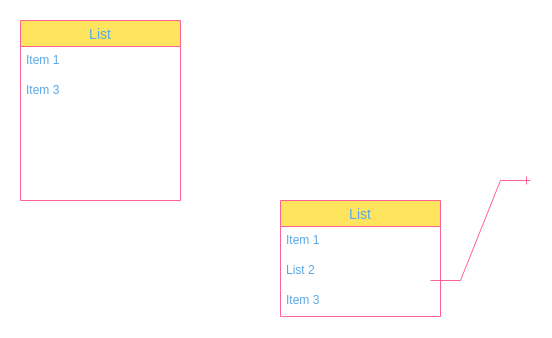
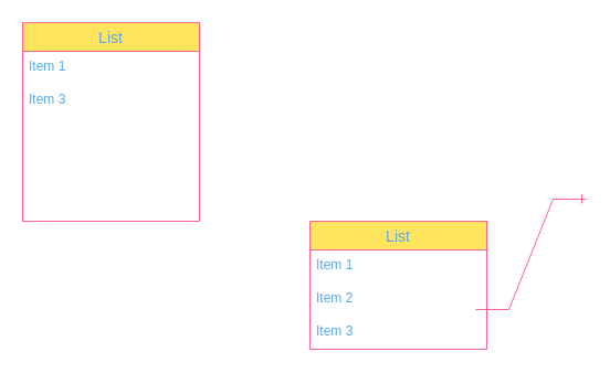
  <mxCell id="0" />
  <mxCell id="1" parent="0" />
  <mxCell id="2" value="List" style="swimlane;fontStyle=0;childLayout=stackLayout;horizontal=1;startSize=26;horizontalStack=0;resizeParent=1;resizeParentMax=0;resizeLast=0;collapsible=1;marginBottom=0;align=center;fontSize=14;strokeColor=#FF6392;fontColor=#5AA9E6;fillColor=#FFE45E;" parent="1" vertex="1"><mxGeometry x="20" y="20" width="160" height="180" as="geometry" /></mxCell>
  <mxCell id="3" value="Item 1" style="text;strokeColor=none;fillColor=none;spacingLeft=4;spacingRight=4;overflow=hidden;rotatable=0;points=[[0,0.5],[1,0.5]];portConstraint=eastwest;fontSize=12;whiteSpace=wrap;html=1;fontColor=#5AA9E6;" parent="2" vertex="1"><mxGeometry y="26" width="160" height="30" as="geometry" /></mxCell>
  <mxCell id="4" value="Item 3" style="text;strokeColor=none;fillColor=none;spacingLeft=4;spacingRight=4;overflow=hidden;rotatable=0;points=[[0,0.5],[1,0.5]];portConstraint=eastwest;fontSize=12;whiteSpace=wrap;html=1;fontColor=#5AA9E6;" parent="2" vertex="1"><mxGeometry y="56" width="160" height="124" as="geometry" /></mxCell>
  <mxCell id="5" value="" style="edgeStyle=entityRelationEdgeStyle;fontSize=12;html=1;endArrow=ERone;endFill=1;rounded=0;strokeColor=#FF6392;fontColor=#5AA9E6;fillColor=#FFE45E;" parent="1" edge="1"><mxGeometry width="100" height="100" relative="1" as="geometry"><mxPoint x="430" y="280" as="sourcePoint" /><mxPoint x="530" y="180" as="targetPoint" /><Array as="points"><mxPoint x="340" y="300" /></Array></mxGeometry></mxCell>
  <mxCell id="6" value="List" style="swimlane;fontStyle=0;childLayout=stackLayout;horizontal=1;startSize=26;horizontalStack=0;resizeParent=1;resizeParentMax=0;resizeLast=0;collapsible=1;marginBottom=0;align=center;fontSize=14;strokeColor=#FF6392;fontColor=#5AA9E6;fillColor=#FFE45E;" parent="1" vertex="1"><mxGeometry x="280" y="200" width="160" height="116" as="geometry" /></mxCell>
  <mxCell id="7" value="Item 1" style="text;strokeColor=none;fillColor=none;spacingLeft=4;spacingRight=4;overflow=hidden;rotatable=0;points=[[0,0.5],[1,0.5]];portConstraint=eastwest;fontSize=12;whiteSpace=wrap;html=1;fontColor=#5AA9E6;" parent="6" vertex="1"><mxGeometry y="26" width="160" height="30" as="geometry" /></mxCell>
- <mxCell id="8" value="List 2" style="text;strokeColor=none;fillColor=none;spacingLeft=4;spacingRight=4;overflow=hidden;rotatable=0;points=[[0,0.5],[1,0.5]];portConstraint=eastwest;fontSize=12;whiteSpace=wrap;html=1;fontColor=#5AA9E6;" parent="6" vertex="1"><mxGeometry y="56" width="160" height="30" as="geometry" /></mxCell>
+ <mxCell id="8" value="Item 2" style="text;strokeColor=none;fillColor=none;spacingLeft=4;spacingRight=4;overflow=hidden;rotatable=0;points=[[0,0.5],[1,0.5]];portConstraint=eastwest;fontSize=12;whiteSpace=wrap;html=1;fontColor=#5AA9E6;" parent="6" vertex="1"><mxGeometry y="56" width="160" height="30" as="geometry" /></mxCell>
  <mxCell id="9" value="Item 3" style="text;strokeColor=none;fillColor=none;spacingLeft=4;spacingRight=4;overflow=hidden;rotatable=0;points=[[0,0.5],[1,0.5]];portConstraint=eastwest;fontSize=12;whiteSpace=wrap;html=1;fontColor=#5AA9E6;" parent="6" vertex="1"><mxGeometry y="86" width="160" height="30" as="geometry" /></mxCell>
